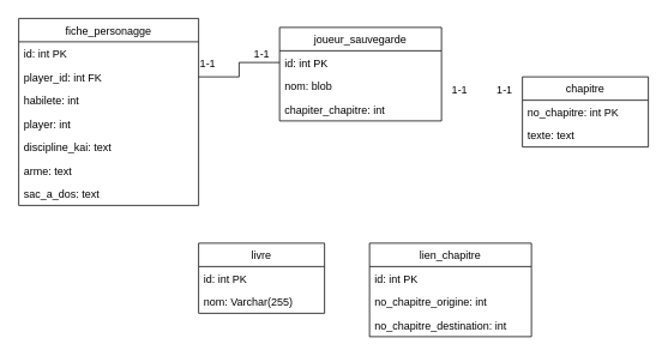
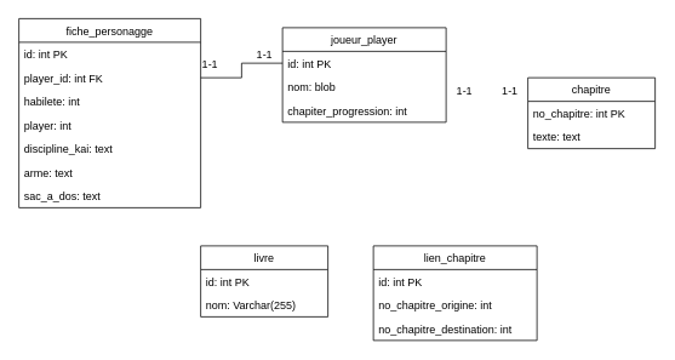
  <mxCell id="0" />
  <mxCell id="1" parent="0" />
  <mxCell id="2" value="fiche_personagge" style="swimlane;fontStyle=0;childLayout=stackLayout;horizontal=1;startSize=26;fillColor=none;horizontalStack=0;resizeParent=1;resizeParentMax=0;resizeLast=0;collapsible=1;marginBottom=0;" parent="1" vertex="1"><mxGeometry x="20" y="20" width="200" height="208" as="geometry" /></mxCell>
  <mxCell id="3" value="id: int PK" style="text;strokeColor=none;fillColor=none;align=left;verticalAlign=top;spacingLeft=4;spacingRight=4;overflow=hidden;rotatable=0;points=[[0,0.5],[1,0.5]];portConstraint=eastwest;" parent="2" vertex="1"><mxGeometry y="26" width="200" height="26" as="geometry" /></mxCell>
  <mxCell id="4" value="player_id: int FK" style="text;strokeColor=none;fillColor=none;align=left;verticalAlign=top;spacingLeft=4;spacingRight=4;overflow=hidden;rotatable=0;points=[[0,0.5],[1,0.5]];portConstraint=eastwest;" parent="2" vertex="1"><mxGeometry y="52" width="200" height="26" as="geometry" /></mxCell>
  <mxCell id="5" value="habilete: int" style="text;strokeColor=none;fillColor=none;align=left;verticalAlign=top;spacingLeft=4;spacingRight=4;overflow=hidden;rotatable=0;points=[[0,0.5],[1,0.5]];portConstraint=eastwest;" parent="2" vertex="1"><mxGeometry y="78" width="200" height="26" as="geometry" /></mxCell>
  <mxCell id="6" value="player: int" style="text;strokeColor=none;fillColor=none;align=left;verticalAlign=top;spacingLeft=4;spacingRight=4;overflow=hidden;rotatable=0;points=[[0,0.5],[1,0.5]];portConstraint=eastwest;" parent="2" vertex="1"><mxGeometry y="104" width="200" height="26" as="geometry" /></mxCell>
  <mxCell id="7" value="discipline_kai: text" style="text;strokeColor=none;fillColor=none;align=left;verticalAlign=top;spacingLeft=4;spacingRight=4;overflow=hidden;rotatable=0;points=[[0,0.5],[1,0.5]];portConstraint=eastwest;" parent="2" vertex="1"><mxGeometry y="130" width="200" height="26" as="geometry" /></mxCell>
  <mxCell id="8" value="arme: text" style="text;strokeColor=none;fillColor=none;align=left;verticalAlign=top;spacingLeft=4;spacingRight=4;overflow=hidden;rotatable=0;points=[[0,0.5],[1,0.5]];portConstraint=eastwest;" parent="2" vertex="1"><mxGeometry y="156" width="200" height="26" as="geometry" /></mxCell>
  <mxCell id="9" value="sac_a_dos: text" style="text;strokeColor=none;fillColor=none;align=left;verticalAlign=top;spacingLeft=4;spacingRight=4;overflow=hidden;rotatable=0;points=[[0,0.5],[1,0.5]];portConstraint=eastwest;" parent="2" vertex="1"><mxGeometry y="182" width="200" height="26" as="geometry" /></mxCell>
- <mxCell id="10" value="joueur_sauvegarde" style="swimlane;fontStyle=0;childLayout=stackLayout;horizontal=1;startSize=26;fillColor=none;horizontalStack=0;resizeParent=1;resizeParentMax=0;resizeLast=0;collapsible=1;marginBottom=0;" parent="1" vertex="1"><mxGeometry x="310" y="30" width="180" height="104" as="geometry" /></mxCell>
+ <mxCell id="10" value="joueur_player" style="swimlane;fontStyle=0;childLayout=stackLayout;horizontal=1;startSize=26;fillColor=none;horizontalStack=0;resizeParent=1;resizeParentMax=0;resizeLast=0;collapsible=1;marginBottom=0;" parent="1" vertex="1"><mxGeometry x="310" y="30" width="180" height="104" as="geometry" /></mxCell>
  <mxCell id="11" value="id: int PK" style="text;strokeColor=none;fillColor=none;align=left;verticalAlign=top;spacingLeft=4;spacingRight=4;overflow=hidden;rotatable=0;points=[[0,0.5],[1,0.5]];portConstraint=eastwest;" parent="10" vertex="1"><mxGeometry y="26" width="180" height="26" as="geometry" /></mxCell>
  <mxCell id="12" value="nom: blob" style="text;strokeColor=none;fillColor=none;align=left;verticalAlign=top;spacingLeft=4;spacingRight=4;overflow=hidden;rotatable=0;points=[[0,0.5],[1,0.5]];portConstraint=eastwest;" parent="10" vertex="1"><mxGeometry y="52" width="180" height="26" as="geometry" /></mxCell>
- <mxCell id="13" value="chapiter_chapitre: int" style="text;strokeColor=none;fillColor=none;align=left;verticalAlign=top;spacingLeft=4;spacingRight=4;overflow=hidden;rotatable=0;points=[[0,0.5],[1,0.5]];portConstraint=eastwest;" parent="10" vertex="1"><mxGeometry y="78" width="180" height="26" as="geometry" /></mxCell>
+ <mxCell id="13" value="chapiter_progression: int" style="text;strokeColor=none;fillColor=none;align=left;verticalAlign=top;spacingLeft=4;spacingRight=4;overflow=hidden;rotatable=0;points=[[0,0.5],[1,0.5]];portConstraint=eastwest;" parent="10" vertex="1"><mxGeometry y="78" width="180" height="26" as="geometry" /></mxCell>
  <mxCell id="14" value="chapitre" style="swimlane;fontStyle=0;childLayout=stackLayout;horizontal=1;startSize=26;fillColor=none;horizontalStack=0;resizeParent=1;resizeParentMax=0;resizeLast=0;collapsible=1;marginBottom=0;" parent="1" vertex="1"><mxGeometry x="580" y="85" width="140" height="78" as="geometry" /></mxCell>
  <mxCell id="15" value="no_chapitre: int PK" style="text;strokeColor=none;fillColor=none;align=left;verticalAlign=top;spacingLeft=4;spacingRight=4;overflow=hidden;rotatable=0;points=[[0,0.5],[1,0.5]];portConstraint=eastwest;" parent="14" vertex="1"><mxGeometry y="26" width="140" height="26" as="geometry" /></mxCell>
  <mxCell id="16" value="texte: text" style="text;strokeColor=none;fillColor=none;align=left;verticalAlign=top;spacingLeft=4;spacingRight=4;overflow=hidden;rotatable=0;points=[[0,0.5],[1,0.5]];portConstraint=eastwest;" parent="14" vertex="1"><mxGeometry y="52" width="140" height="26" as="geometry" /></mxCell>
  <mxCell id="17" style="edgeStyle=orthogonalEdgeStyle;rounded=0;orthogonalLoop=1;jettySize=auto;html=1;entryX=0;entryY=0.5;entryDx=0;entryDy=0;endArrow=none;endFill=0;" parent="1" source="4" target="11" edge="1"><mxGeometry relative="1" as="geometry" /></mxCell>
  <mxCell id="18" value="livre" style="swimlane;fontStyle=0;childLayout=stackLayout;horizontal=1;startSize=26;fillColor=none;horizontalStack=0;resizeParent=1;resizeParentMax=0;resizeLast=0;collapsible=1;marginBottom=0;" parent="1" vertex="1"><mxGeometry x="220" y="270" width="140" height="78" as="geometry" /></mxCell>
  <mxCell id="19" value="id: int PK" style="text;strokeColor=none;fillColor=none;align=left;verticalAlign=top;spacingLeft=4;spacingRight=4;overflow=hidden;rotatable=0;points=[[0,0.5],[1,0.5]];portConstraint=eastwest;" parent="18" vertex="1"><mxGeometry y="26" width="140" height="26" as="geometry" /></mxCell>
  <mxCell id="20" value="nom: Varchar(255)" style="text;strokeColor=none;fillColor=none;align=left;verticalAlign=top;spacingLeft=4;spacingRight=4;overflow=hidden;rotatable=0;points=[[0,0.5],[1,0.5]];portConstraint=eastwest;" parent="18" vertex="1"><mxGeometry y="52" width="140" height="26" as="geometry" /></mxCell>
  <mxCell id="21" value="lien_chapitre" style="swimlane;fontStyle=0;childLayout=stackLayout;horizontal=1;startSize=26;fillColor=none;horizontalStack=0;resizeParent=1;resizeParentMax=0;resizeLast=0;collapsible=1;marginBottom=0;" parent="1" vertex="1"><mxGeometry x="410" y="270" width="180" height="104" as="geometry" /></mxCell>
  <mxCell id="22" value="id: int PK" style="text;strokeColor=none;fillColor=none;align=left;verticalAlign=top;spacingLeft=4;spacingRight=4;overflow=hidden;rotatable=0;points=[[0,0.5],[1,0.5]];portConstraint=eastwest;" parent="21" vertex="1"><mxGeometry y="26" width="180" height="26" as="geometry" /></mxCell>
  <mxCell id="23" value="no_chapitre_origine: int " style="text;strokeColor=none;fillColor=none;align=left;verticalAlign=top;spacingLeft=4;spacingRight=4;overflow=hidden;rotatable=0;points=[[0,0.5],[1,0.5]];portConstraint=eastwest;" parent="21" vertex="1"><mxGeometry y="52" width="180" height="26" as="geometry" /></mxCell>
  <mxCell id="24" value="no_chapitre_destination: int" style="text;strokeColor=none;fillColor=none;align=left;verticalAlign=top;spacingLeft=4;spacingRight=4;overflow=hidden;rotatable=0;points=[[0,0.5],[1,0.5]];portConstraint=eastwest;" parent="21" vertex="1"><mxGeometry y="78" width="180" height="26" as="geometry" /></mxCell>
  <mxCell id="25" value="1-1" style="text;html=1;align=center;verticalAlign=middle;resizable=0;points=[];autosize=1;strokeColor=none;fillColor=none;" vertex="1" parent="1"><mxGeometry x="210" y="55" width="40" height="30" as="geometry" /></mxCell>
  <mxCell id="26" value="1-1" style="text;html=1;align=center;verticalAlign=middle;resizable=0;points=[];autosize=1;strokeColor=none;fillColor=none;" vertex="1" parent="1"><mxGeometry x="270" y="45" width="40" height="30" as="geometry" /></mxCell>
  <mxCell id="27" value="1-1" style="text;html=1;align=center;verticalAlign=middle;resizable=0;points=[];autosize=1;strokeColor=none;fillColor=none;" vertex="1" parent="1"><mxGeometry x="490" y="85" width="40" height="30" as="geometry" /></mxCell>
  <mxCell id="28" value="1-1" style="text;html=1;align=center;verticalAlign=middle;resizable=0;points=[];autosize=1;strokeColor=none;fillColor=none;" vertex="1" parent="1"><mxGeometry x="540" y="85" width="40" height="30" as="geometry" /></mxCell>
